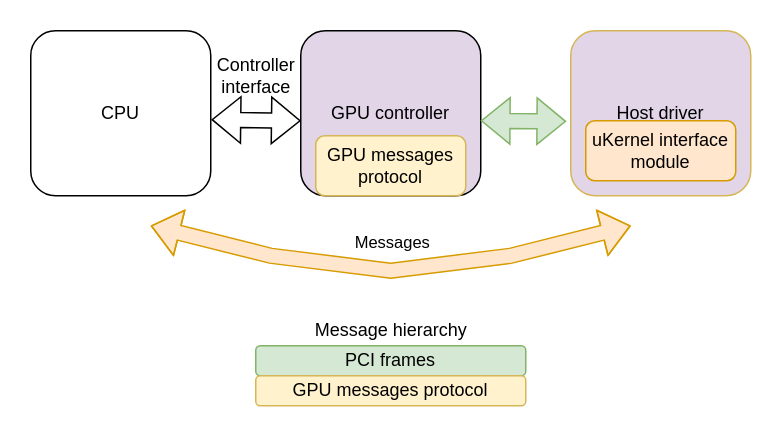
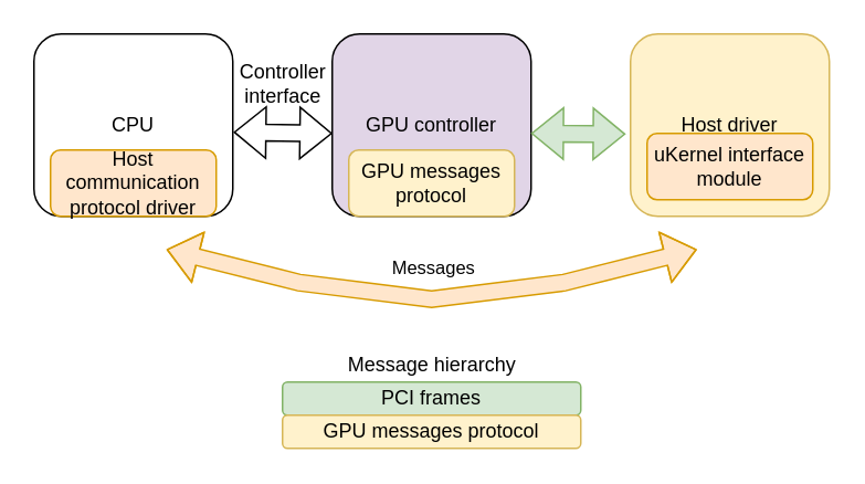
  <mxCell id="0" />
  <mxCell id="1" parent="0" />
  <mxCell id="2" value="GPU controller" style="rounded=1;whiteSpace=wrap;html=1;fillColor=#e1d5e7;" parent="1" vertex="1"><mxGeometry x="200" y="20" width="120" height="110" as="geometry" /></mxCell>
- <mxCell id="3" value="Host driver" style="rounded=1;whiteSpace=wrap;html=1;fillColor=#e1d5e7;strokeColor=#d6b656;" parent="1" vertex="1"><mxGeometry x="380" y="20" width="120" height="110" as="geometry" /></mxCell>
+ <mxCell id="3" value="Host driver" style="rounded=1;whiteSpace=wrap;html=1;fillColor=#fff2cc;strokeColor=#d6b656;" parent="1" vertex="1"><mxGeometry x="380" y="20" width="120" height="110" as="geometry" /></mxCell>
  <mxCell id="4" value="CPU" style="rounded=1;whiteSpace=wrap;html=1;" parent="1" vertex="1"><mxGeometry x="20" y="20" width="120" height="110" as="geometry" /></mxCell>
  <mxCell id="5" value="" style="shape=flexArrow;endArrow=classic;startArrow=classic;html=1;rounded=0;fillColor=#ffe6cc;strokeColor=#d79b00;" parent="1" edge="1"><mxGeometry width="100" height="100" relative="1" as="geometry"><mxPoint x="100" y="150" as="sourcePoint" /><mxPoint x="420" y="150" as="targetPoint" /><Array as="points"><mxPoint x="180" y="170" /><mxPoint x="260" y="180" /><mxPoint x="340" y="170" /></Array></mxGeometry></mxCell>
  <mxCell id="6" value="Messages" style="edgeLabel;html=1;align=center;verticalAlign=middle;resizable=0;points=[];" parent="5" vertex="1" connectable="0"><mxGeometry x="-0.086" y="1" relative="1" as="geometry"><mxPoint x="14" y="-17" as="offset" /></mxGeometry></mxCell>
  <mxCell id="7" value="PCI frames" style="rounded=1;whiteSpace=wrap;html=1;fillColor=#d5e8d4;strokeColor=#82b366;" parent="1" vertex="1"><mxGeometry x="170" y="230" width="180" height="20" as="geometry" /></mxCell>
  <mxCell id="8" value="GPU messages protocol" style="rounded=1;whiteSpace=wrap;html=1;fillColor=#fff2cc;strokeColor=#d6b656;" parent="1" vertex="1"><mxGeometry x="170" y="250" width="180" height="20" as="geometry" /></mxCell>
  <mxCell id="9" value="Message hierarchy" style="text;html=1;align=center;verticalAlign=middle;resizable=0;points=[];autosize=1;strokeColor=none;fillColor=none;" parent="1" vertex="1"><mxGeometry x="200" y="210" width="120" height="20" as="geometry" /></mxCell>
+ <mxCell id="10" value="Host communication protocol driver" style="rounded=1;whiteSpace=wrap;html=1;fillColor=#ffe6cc;strokeColor=#d79b00;" parent="1" vertex="1"><mxGeometry x="30" y="90" width="100" height="40" as="geometry" /></mxCell>
  <mxCell id="11" value="uKernel interface module" style="rounded=1;whiteSpace=wrap;html=1;fillColor=#ffe6cc;strokeColor=#d79b00;" parent="1" vertex="1"><mxGeometry x="390" y="80" width="100" height="40" as="geometry" /></mxCell>
  <mxCell id="12" value="GPU messages protocol" style="rounded=1;whiteSpace=wrap;html=1;fillColor=#fff2cc;strokeColor=#d6b656;" parent="1" vertex="1"><mxGeometry x="210" y="90" width="100" height="40" as="geometry" /></mxCell>
  <mxCell id="13" value="" style="shape=flexArrow;endArrow=classic;startArrow=classic;html=1;rounded=0;exitX=1.004;exitY=0.539;exitDx=0;exitDy=0;exitPerimeter=0;" parent="1" source="4" edge="1"><mxGeometry width="100" height="100" relative="1" as="geometry"><mxPoint x="100" y="180" as="sourcePoint" /><mxPoint x="200" y="80" as="targetPoint" /></mxGeometry></mxCell>
  <mxCell id="14" value="" style="shape=flexArrow;endArrow=classic;startArrow=classic;html=1;rounded=0;exitX=1.004;exitY=0.539;exitDx=0;exitDy=0;exitPerimeter=0;fillColor=#d5e8d4;strokeColor=#82b366;entryX=-0.025;entryY=0.549;entryDx=0;entryDy=0;entryPerimeter=0;" parent="1" target="3" edge="1"><mxGeometry width="100" height="100" relative="1" as="geometry"><mxPoint x="320" y="80" as="sourcePoint" /><mxPoint x="359.52" y="80.71" as="targetPoint" /></mxGeometry></mxCell>
  <mxCell id="15" value="Controller&lt;br&gt;interface" style="text;html=1;align=center;verticalAlign=middle;resizable=0;points=[];autosize=1;strokeColor=none;fillColor=none;" parent="1" vertex="1"><mxGeometry x="135" y="35" width="70" height="30" as="geometry" /></mxCell>
